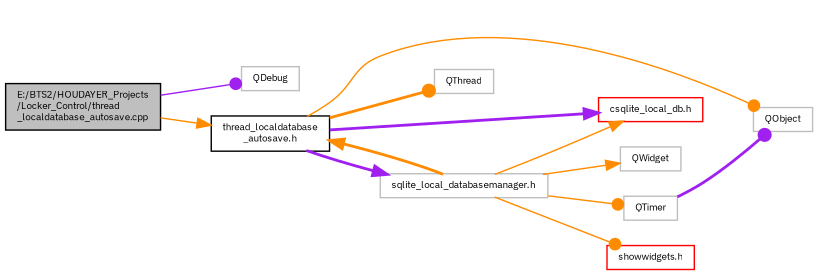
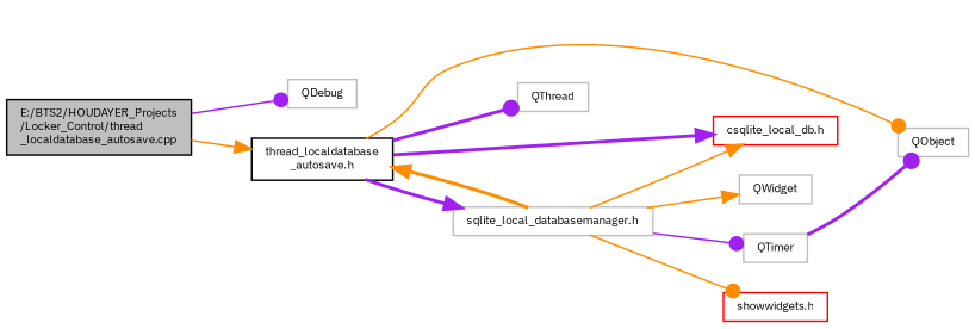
  digraph {
    fontname="IBM Plex Sans"
    rankdir=LR
    node [color=grey75 fontname="IBM Plex Sans" fontsize=7 shape=record]
    edge [arrowhead=dot color=darkorange fontname="IBM Plex Sans" fontsize=7 labelfontname=Helvetica labelfontsize=7 style=solid]
    n1 [color=black fillcolor=grey75 fontcolor=black height=0.2 label="E:/BTS2/HOUDAYER_Projects\l/Locker_Control/thread\l_localdatabase_autosave.cpp" style=filled width=0.4]
    n2 [height=0.2 label=QDebug width=0.4]
    n3 [color=black height=0.2 label="thread_localdatabase\l_autosave.h" width=0.4]
    n4 [height=0.2 label=QObject width=0.4]
    n5 [height=0.2 label=QThread width=0.4]
    n6 [height=0.2 label="sqlite_local_databasemanager.h" width=0.4]
    n7 [color=red height=0.2 label="csqlite_local_db.h" width=0.4]
    n8 [height=0.2 label=QWidget width=0.4]
    n9 [height=0.2 label=QTimer width=0.4]
    n10 [color=red height=0.2 label="showwidgets.h" width=0.4]
    n1 -> n2 [color=purple]
    n1 -> n3 [arrowhead=normal]
    n3 -> n4
-   n3 -> n5 [style=bold]
+   n3 -> n5 [color=purple style=bold]
    n3 -> n6 [arrowhead=normal color=purple style=bold]
    n3 -> n7 [arrowhead=normal color=purple style=bold]
    n6 -> n3 [arrowhead=normal style=bold]
    n6 -> n7 [arrowhead=normal]
    n6 -> n8 [arrowhead=normal]
-   n6 -> n9
+   n6 -> n9 [color=purple]
    n6 -> n10
    n9 -> n4 [color=purple style=bold]
  }
